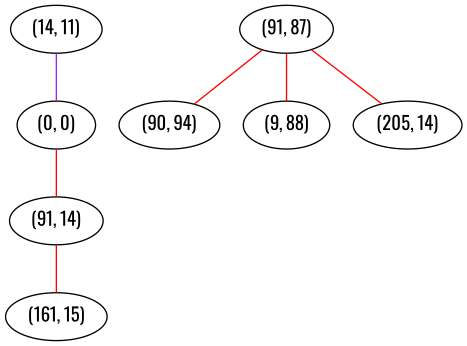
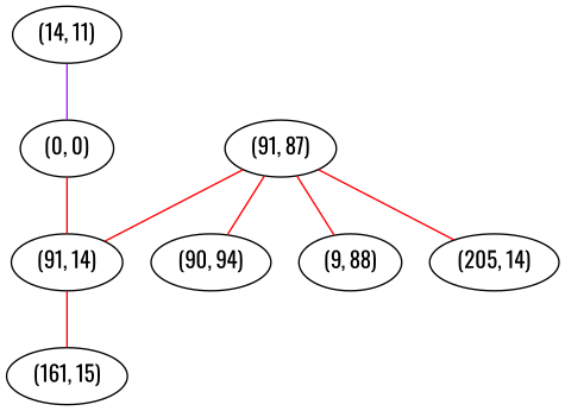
  graph {
    fontname=Oswald
    node [fontname=Oswald]
    edge [color=red fontname=Oswald weight=1]
    "(14, 11)"
    "(0, 0)"
    "(91, 14)"
    "(161, 15)"
    "(91, 87)"
    "(90, 94)"
    "(9, 88)"
    n8 [label="(205, 14)"]
    "(14, 11)" -- "(0, 0)" [color=purple weight=4]
    "(0, 0)" -- "(91, 14)"
    "(91, 14)" -- "(161, 15)"
+   "(91, 87)" -- "(91, 14)"
    "(91, 87)" -- "(90, 94)"
    "(91, 87)" -- "(9, 88)"
    "(91, 87)" -- n8
  }
